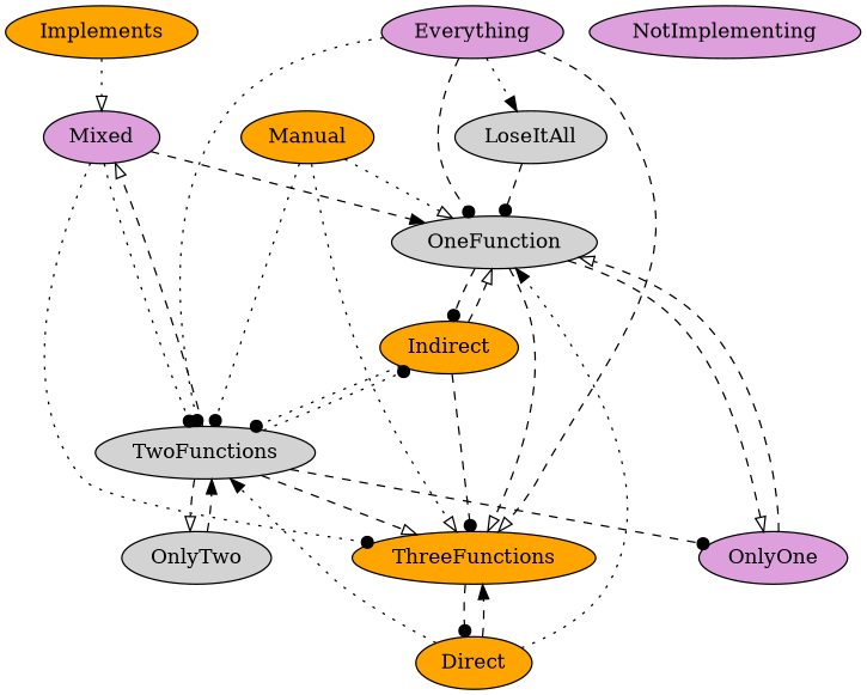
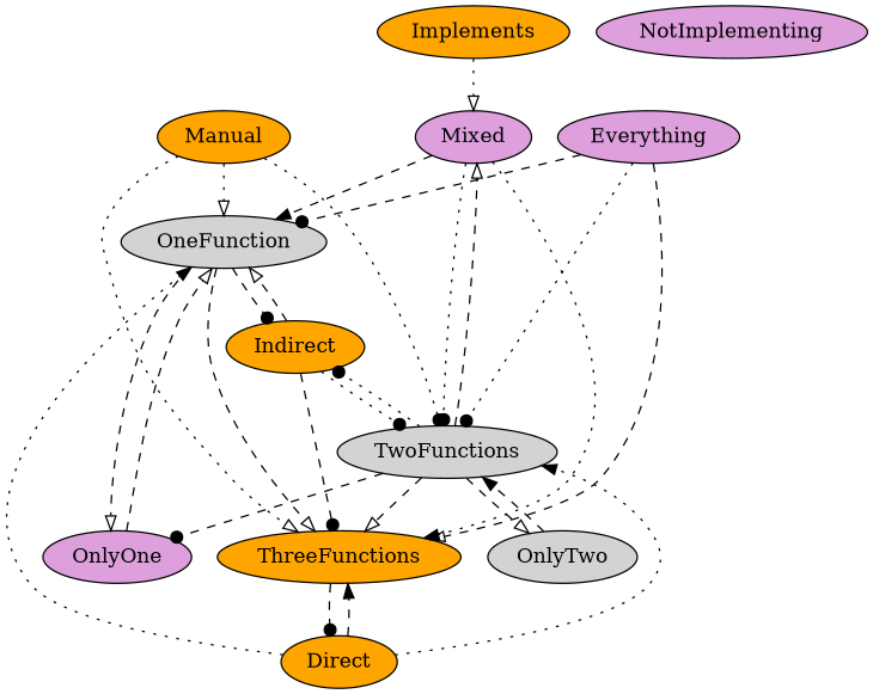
  digraph {
    node [fillcolor=orange style=filled]
    edge [arrowhead=dot style=dashed]
    Implements
    Mixed [fillcolor=plum]
    OneFunction [fillcolor=lightgrey]
    Indirect
    ThreeFunctions
    OnlyOne [fillcolor=plum]
    TwoFunctions [fillcolor=lightgrey]
    Everything [fillcolor=plum]
-   LoseItAll [fillcolor=lightgrey]
    OnlyTwo [fillcolor=lightgrey]
    Manual
    Direct
    NotImplementing [fillcolor=plum]
    Implements -> Mixed [arrowhead=onormal style=dotted]
    Mixed -> OneFunction [arrowhead=normal]
-   Mixed -> ThreeFunctions [style=dotted]
+   Mixed -> ThreeFunctions [arrowhead=normal style=dotted]
    Mixed -> TwoFunctions [style=dotted]
    OneFunction -> Indirect
    OneFunction -> ThreeFunctions [arrowhead=onormal]
    OneFunction -> OnlyOne [arrowhead=onormal]
    Indirect -> OneFunction [arrowhead=onormal]
    Indirect -> ThreeFunctions
    Indirect -> TwoFunctions [style=dotted]
    ThreeFunctions -> Direct
    OnlyOne -> OneFunction [arrowhead=onormal]
    TwoFunctions -> Mixed [arrowhead=onormal]
    TwoFunctions -> Indirect [style=dotted]
    TwoFunctions -> ThreeFunctions [arrowhead=onormal]
    TwoFunctions -> OnlyOne
    TwoFunctions -> OnlyTwo [arrowhead=onormal]
    Everything -> OneFunction
    Everything -> ThreeFunctions [arrowhead=onormal]
    Everything -> TwoFunctions [style=dotted]
-   Everything -> LoseItAll [arrowhead=normal style=dotted]
-   LoseItAll -> OneFunction
    OnlyTwo -> TwoFunctions [arrowhead=normal]
    Manual -> OneFunction [arrowhead=onormal style=dotted]
    Manual -> ThreeFunctions [arrowhead=onormal style=dotted]
    Manual -> TwoFunctions [style=dotted]
    Direct -> OneFunction [arrowhead=normal style=dotted]
    Direct -> ThreeFunctions [arrowhead=normal]
    Direct -> TwoFunctions [arrowhead=normal style=dotted]
  }
